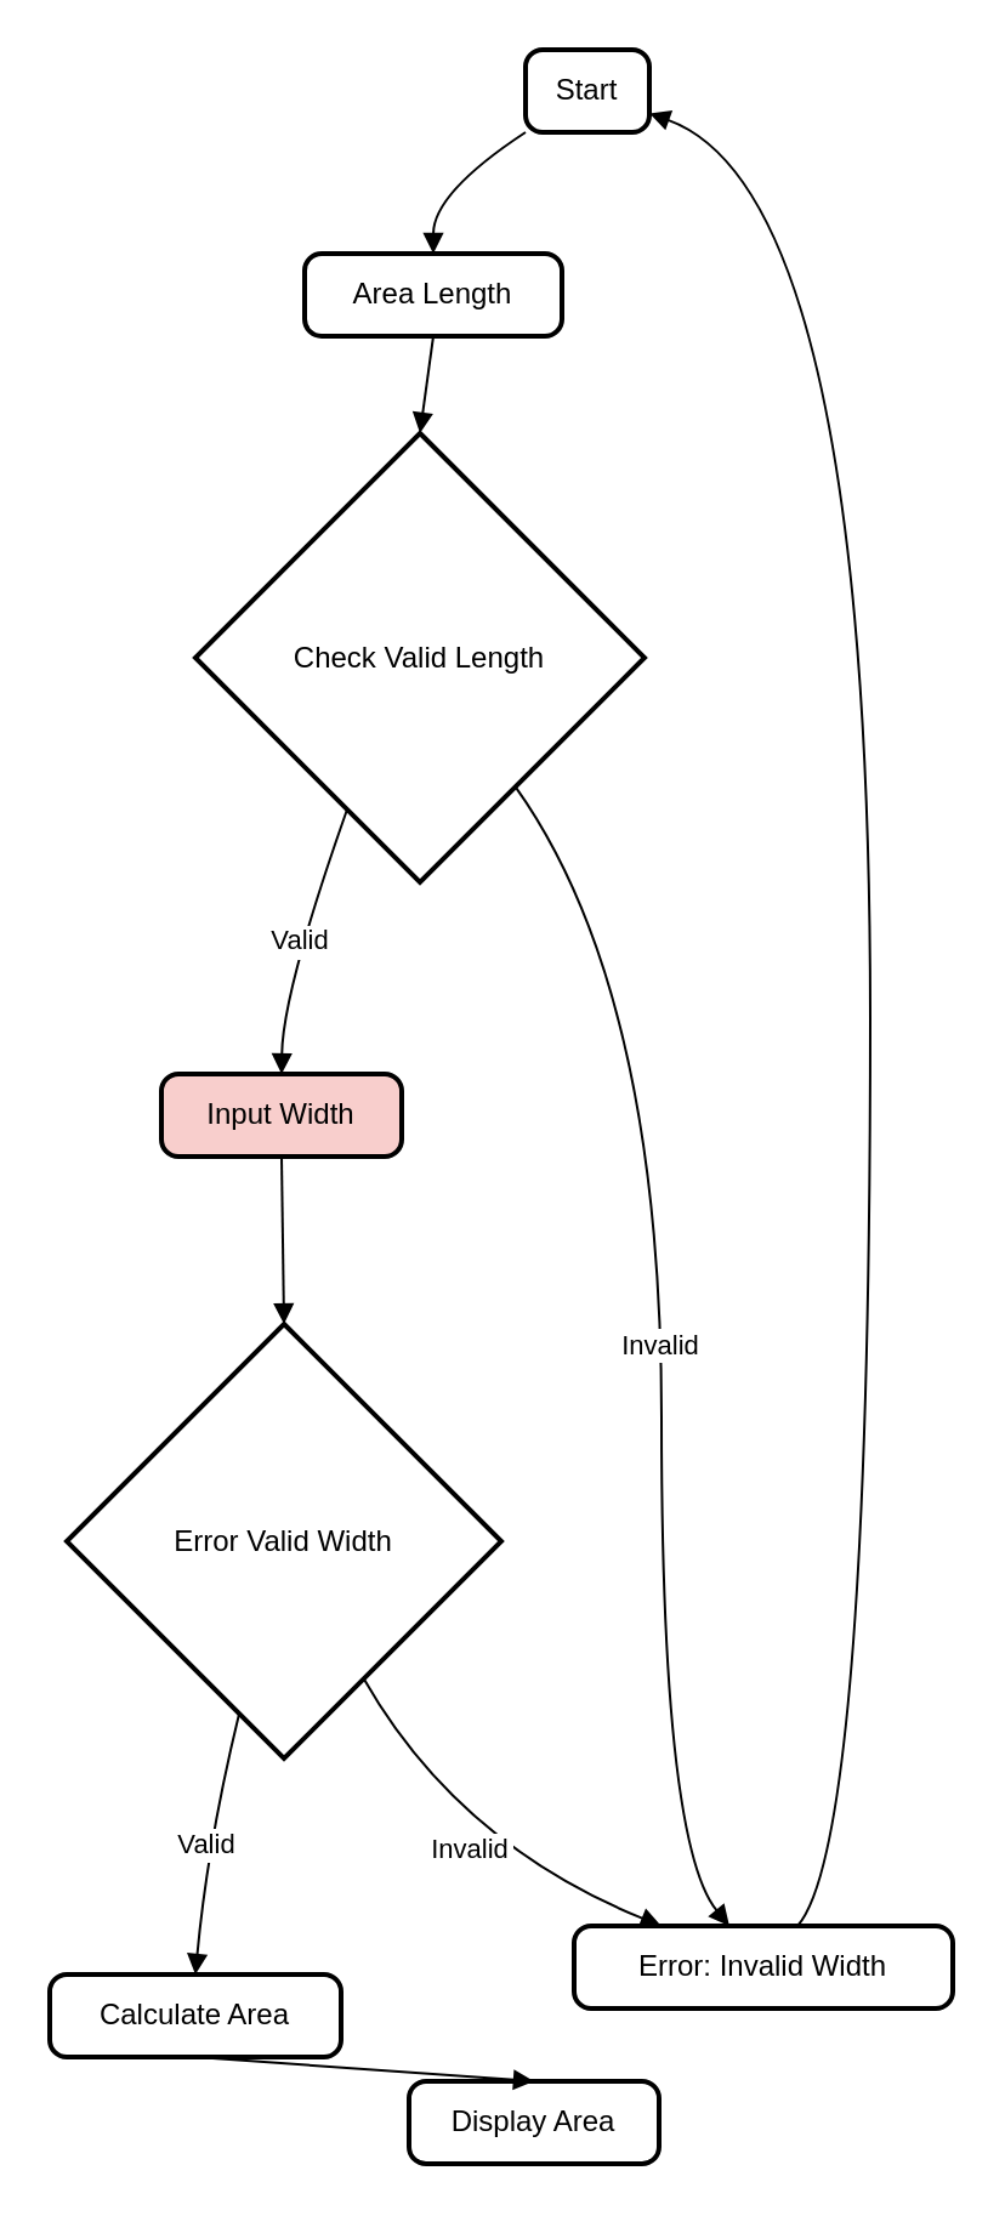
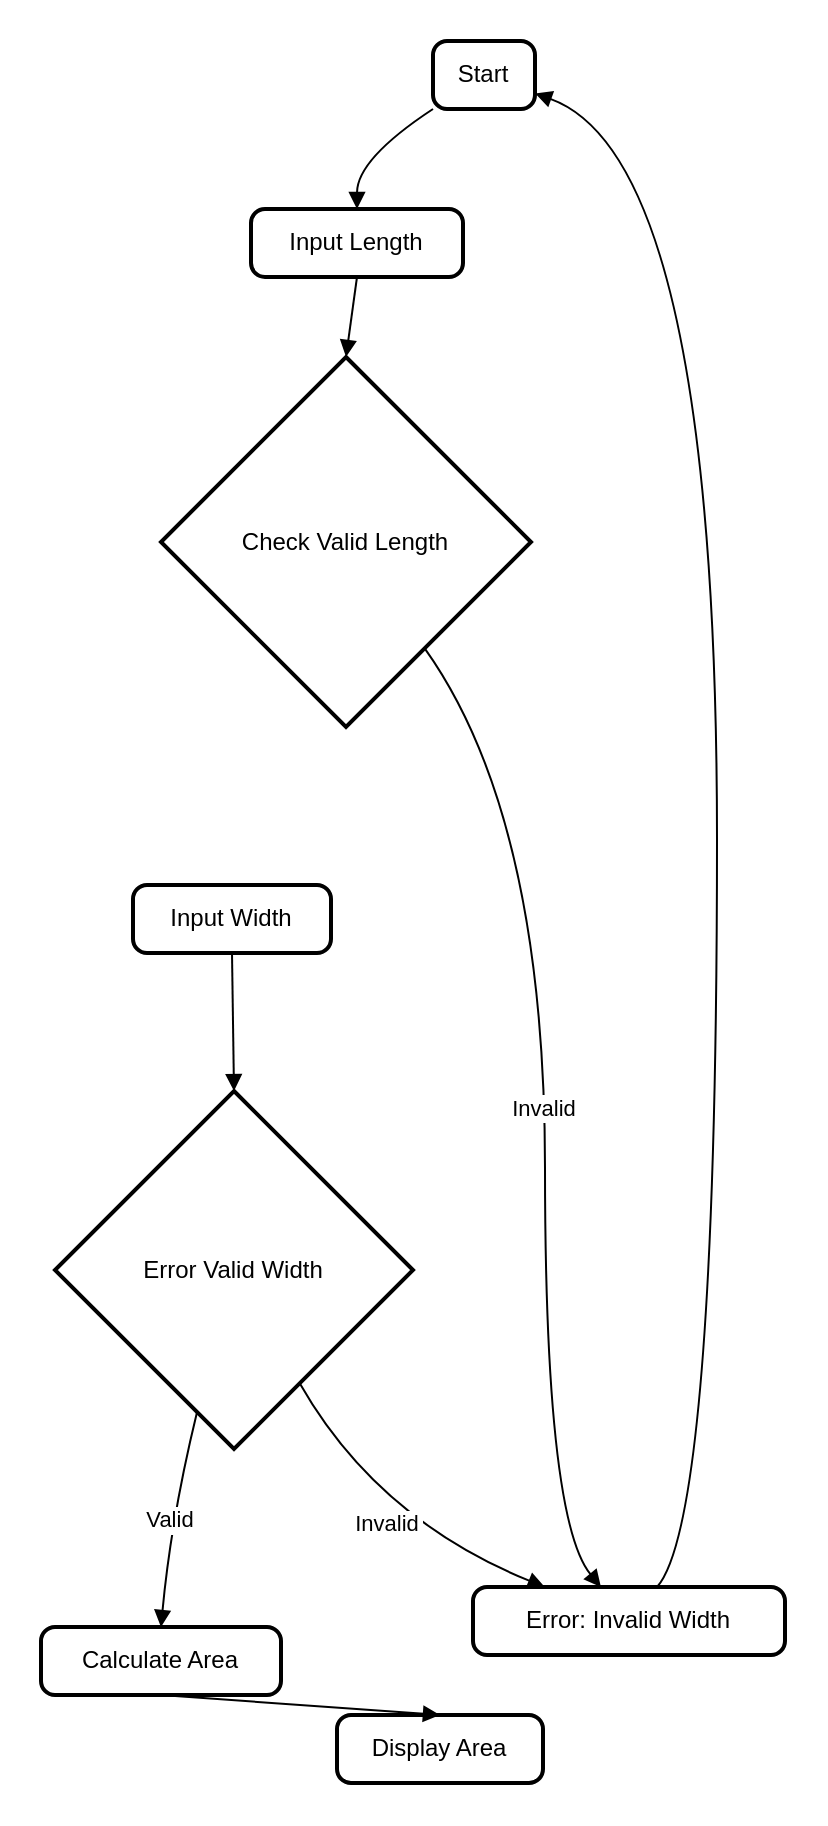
  <mxCell id="0" />
  <mxCell id="1" parent="0" />
  <mxCell id="2" value="Start" style="rounded=1;absoluteArcSize=1;arcSize=14;whiteSpace=wrap;strokeWidth=2;" vertex="1" parent="1"><mxGeometry x="216" width="51" height="34" as="geometry" y="20" /></mxCell>
- <mxCell id="3" value="Area Length" style="rounded=1;absoluteArcSize=1;arcSize=14;whiteSpace=wrap;strokeWidth=2;" vertex="1" parent="1"><mxGeometry x="125" y="104" width="106" height="34" as="geometry" /></mxCell>
+ <mxCell id="3" value="Input Length" style="rounded=1;absoluteArcSize=1;arcSize=14;whiteSpace=wrap;strokeWidth=2;" vertex="1" parent="1"><mxGeometry x="125" y="104" width="106" height="34" as="geometry" /></mxCell>
  <mxCell id="4" value="Check Valid Length" style="rhombus;strokeWidth=2;whiteSpace=wrap;" vertex="1" parent="1"><mxGeometry x="80" y="178" width="185" height="185" as="geometry" /></mxCell>
- <mxCell id="5" value="Input Width" style="rounded=1;absoluteArcSize=1;arcSize=14;whiteSpace=wrap;strokeWidth=2;fillColor=#f8cecc;" vertex="1" parent="1"><mxGeometry x="66" y="442" width="99" height="34" as="geometry" /></mxCell>
+ <mxCell id="5" value="Input Width" style="rounded=1;absoluteArcSize=1;arcSize=14;whiteSpace=wrap;strokeWidth=2;" vertex="1" parent="1"><mxGeometry x="66" y="442" width="99" height="34" as="geometry" /></mxCell>
  <mxCell id="6" value="Error: Invalid Width" style="rounded=1;absoluteArcSize=1;arcSize=14;whiteSpace=wrap;strokeWidth=2;" vertex="1" parent="1"><mxGeometry x="236" y="793" width="156" height="34" as="geometry" /></mxCell>
  <mxCell id="7" value="Error Valid Width" style="rhombus;strokeWidth=2;whiteSpace=wrap;" vertex="1" parent="1"><mxGeometry x="27" y="545" width="179" height="179" as="geometry" /></mxCell>
  <mxCell id="8" value="Calculate Area" style="rounded=1;absoluteArcSize=1;arcSize=14;whiteSpace=wrap;strokeWidth=2;" vertex="1" parent="1"><mxGeometry x="20" y="813" width="120" height="34" as="geometry" /></mxCell>
  <mxCell id="9" value="Display Area" style="rounded=1;absoluteArcSize=1;arcSize=14;whiteSpace=wrap;strokeWidth=2;" vertex="1" parent="1"><mxGeometry x="168" y="857" width="103" height="34" as="geometry" /></mxCell>
  <mxCell id="10" value="" style="curved=1;startArrow=none;endArrow=block;exitX=0.01;exitY=0.99;entryX=0.5;entryY=0;" edge="1" parent="1" source="2" target="3"><mxGeometry relative="1" as="geometry"><Array as="points"><mxPoint x="178" y="79" /></Array></mxGeometry></mxCell>
  <mxCell id="11" value="" style="curved=1;startArrow=none;endArrow=block;exitX=0.5;exitY=1;entryX=0.5;entryY=0;" edge="1" parent="1" source="3" target="4"><mxGeometry relative="1" as="geometry"><Array as="points" /></mxGeometry></mxCell>
- <mxCell id="12" value="Valid" style="curved=1;startArrow=none;endArrow=block;exitX=0.26;exitY=1;entryX=0.5;entryY=0.01;" edge="1" parent="1" source="4" target="5"><mxGeometry relative="1" as="geometry"><Array as="points"><mxPoint x="116" y="408" /></Array></mxGeometry></mxCell>
  <mxCell id="13" value="Invalid" style="curved=1;startArrow=none;endArrow=block;exitX=0.87;exitY=1;entryX=0.41;entryY=0;" edge="1" parent="1" source="4" target="6"><mxGeometry relative="1" as="geometry"><Array as="points"><mxPoint x="272" y="408" /><mxPoint x="272" y="759" /></Array></mxGeometry></mxCell>
  <mxCell id="14" value="" style="curved=1;startArrow=none;endArrow=block;exitX=0.5;exitY=1.01;entryX=0.5;entryY=0;" edge="1" parent="1" source="5" target="7"><mxGeometry relative="1" as="geometry"><Array as="points" /></mxGeometry></mxCell>
  <mxCell id="15" value="Valid" style="curved=1;startArrow=none;endArrow=block;exitX=0.37;exitY=1;entryX=0.5;entryY=0;" edge="1" parent="1" source="7" target="8"><mxGeometry relative="1" as="geometry"><Array as="points"><mxPoint x="85" y="759" /></Array></mxGeometry></mxCell>
  <mxCell id="16" value="Invalid" style="curved=1;startArrow=none;endArrow=block;exitX=0.79;exitY=1;entryX=0.23;entryY=0;" edge="1" parent="1" source="7" target="6"><mxGeometry relative="1" as="geometry"><Array as="points"><mxPoint x="188" y="759" /></Array></mxGeometry></mxCell>
  <mxCell id="17" value="" style="curved=1;startArrow=none;endArrow=block;exitX=0.5;exitY=1;entryX=0.5;entryY=0;" edge="1" parent="1" source="8" target="9"><mxGeometry relative="1" as="geometry"><Array as="points" /></mxGeometry></mxCell>
  <mxCell id="18" value="" style="curved=1;startArrow=none;endArrow=block;exitX=0.59;exitY=0;entryX=1;entryY=0.77;" edge="1" parent="1" source="6" target="2"><mxGeometry relative="1" as="geometry"><Array as="points"><mxPoint x="358" y="759" /><mxPoint x="358" y="79" /></Array></mxGeometry></mxCell>
